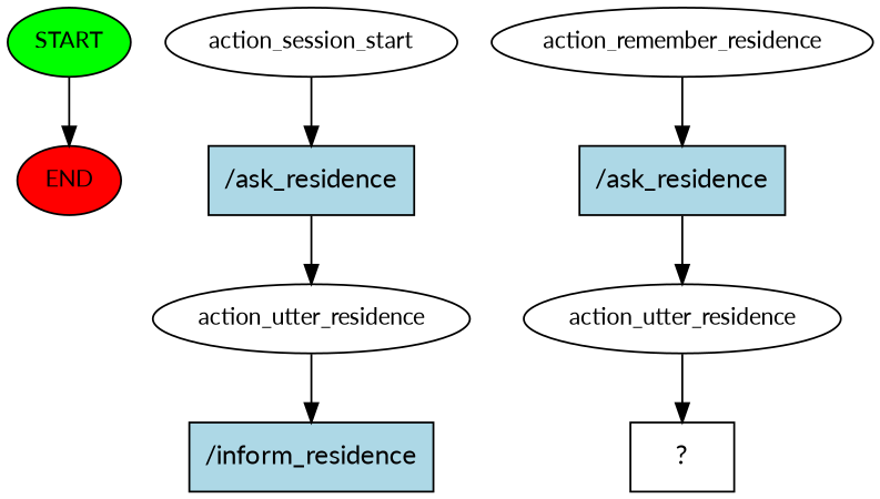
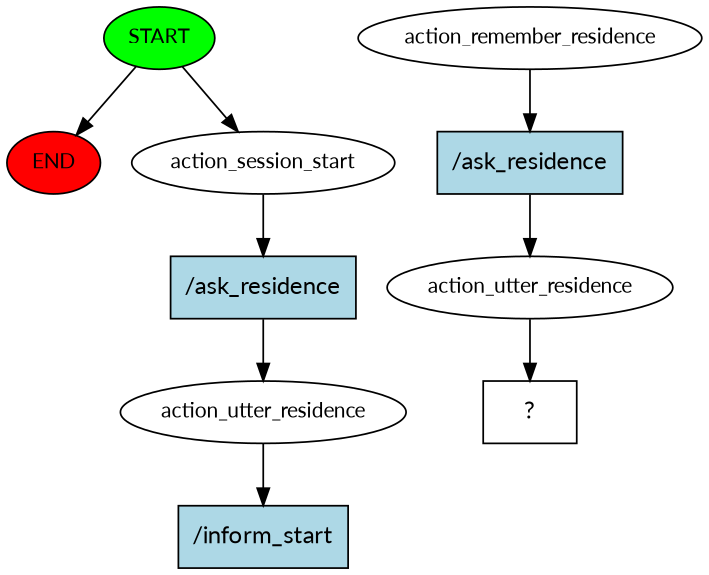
  digraph {
    fontname=Lato
    node [fontname=Lato fontsize=12]
    edge [fontname=Lato]
    n1 [fillcolor=green label=START style=filled]
    n2 [fillcolor=red label=END style=filled]
    n3 [label=action_session_start]
    n4 [fillcolor=lightblue label="/ask_residence" shape=rect style=filled fontsize=""]
    n5 [label=action_utter_residence]
-   n6 [fillcolor=lightblue label="/inform_residence" shape=rect style=filled fontsize=""]
+   n6 [fillcolor=lightblue label="/inform_start" shape=rect style=filled fontsize=""]
    n7 [label=action_remember_residence]
    n8 [fillcolor=lightblue label="/ask_residence" shape=rect style=filled fontsize=""]
    n9 [label=action_utter_residence]
    n10 [label="  ?  " shape=rect fontsize=""]
    n1 -> n2
+   n1 -> n3
    n3 -> n4
    n4 -> n5
    n5 -> n6
    n7 -> n8
    n8 -> n9
    n9 -> n10
  }
